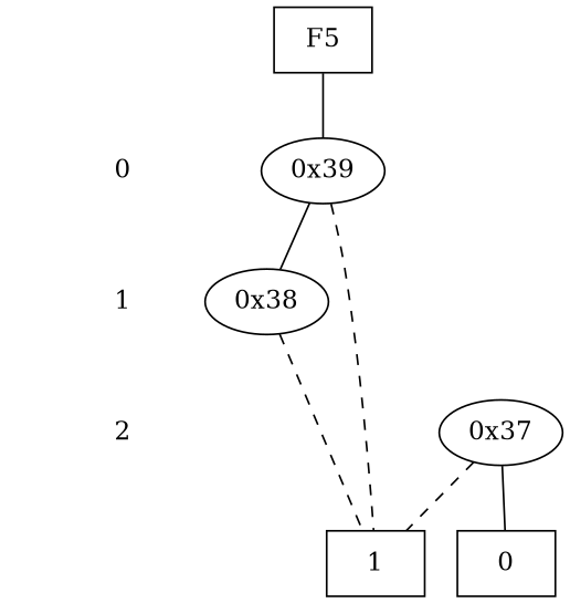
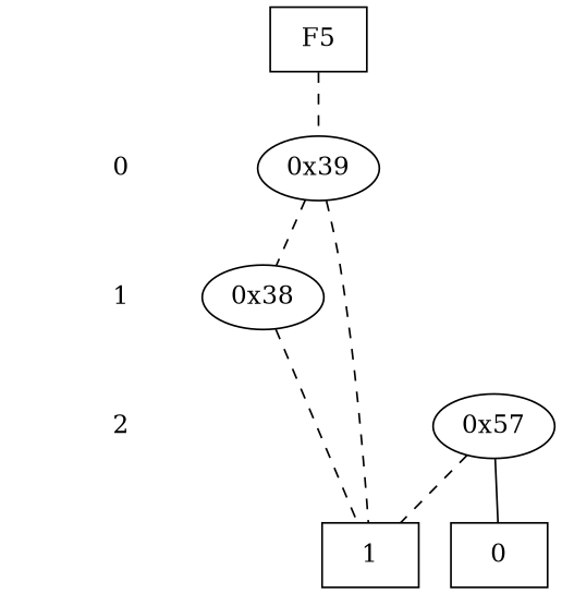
  digraph {
    node [shape=plaintext]
    edge [dir=none style=invis]
    "CONST NODES" [style=invis]
    " 0 "
    " 1 "
    " 2 "
    n5 [label=F5 shape=box]
    "0x39" [shape=""]
    "0x38" [shape=""]
-   "0x37" [shape=""]
+   "0x37" [label="0x57" shape=""]
    n9 [label=0 shape=box]
    n10 [label=1 shape=box]
    subgraph sub_1 {
      "CONST NODES"
      " 0 "
      " 1 "
      " 2 "
    }
    subgraph sub_2 {
      rank=same
      n5
    }
    subgraph sub_3 {
      rank=same
      " 0 "
      "0x39"
    }
    subgraph sub_4 {
      rank=same
      " 1 "
      "0x38"
    }
    subgraph sub_5 {
      rank=same
      " 2 "
      "0x37"
    }
    subgraph sub_6 {
      rank=same
      "CONST NODES"
      subgraph sub_7 {
        rank=same
        n9
        n10
      }
    }
    " 0 " -> " 1 "
    " 1 " -> " 2 "
    " 2 " -> "CONST NODES"
-   n5 -> "0x39" [style=solid]
-   "0x39" -> "0x38" [style=""]
+   n5 -> "0x39" [style=dashed]
+   "0x39" -> "0x38" [style=dashed]
    "0x39" -> n10 [style=dashed]
    "0x38" -> n10 [style=dashed]
    "0x37" -> n9 [style=""]
    "0x37" -> n10 [style=dashed]
  }
